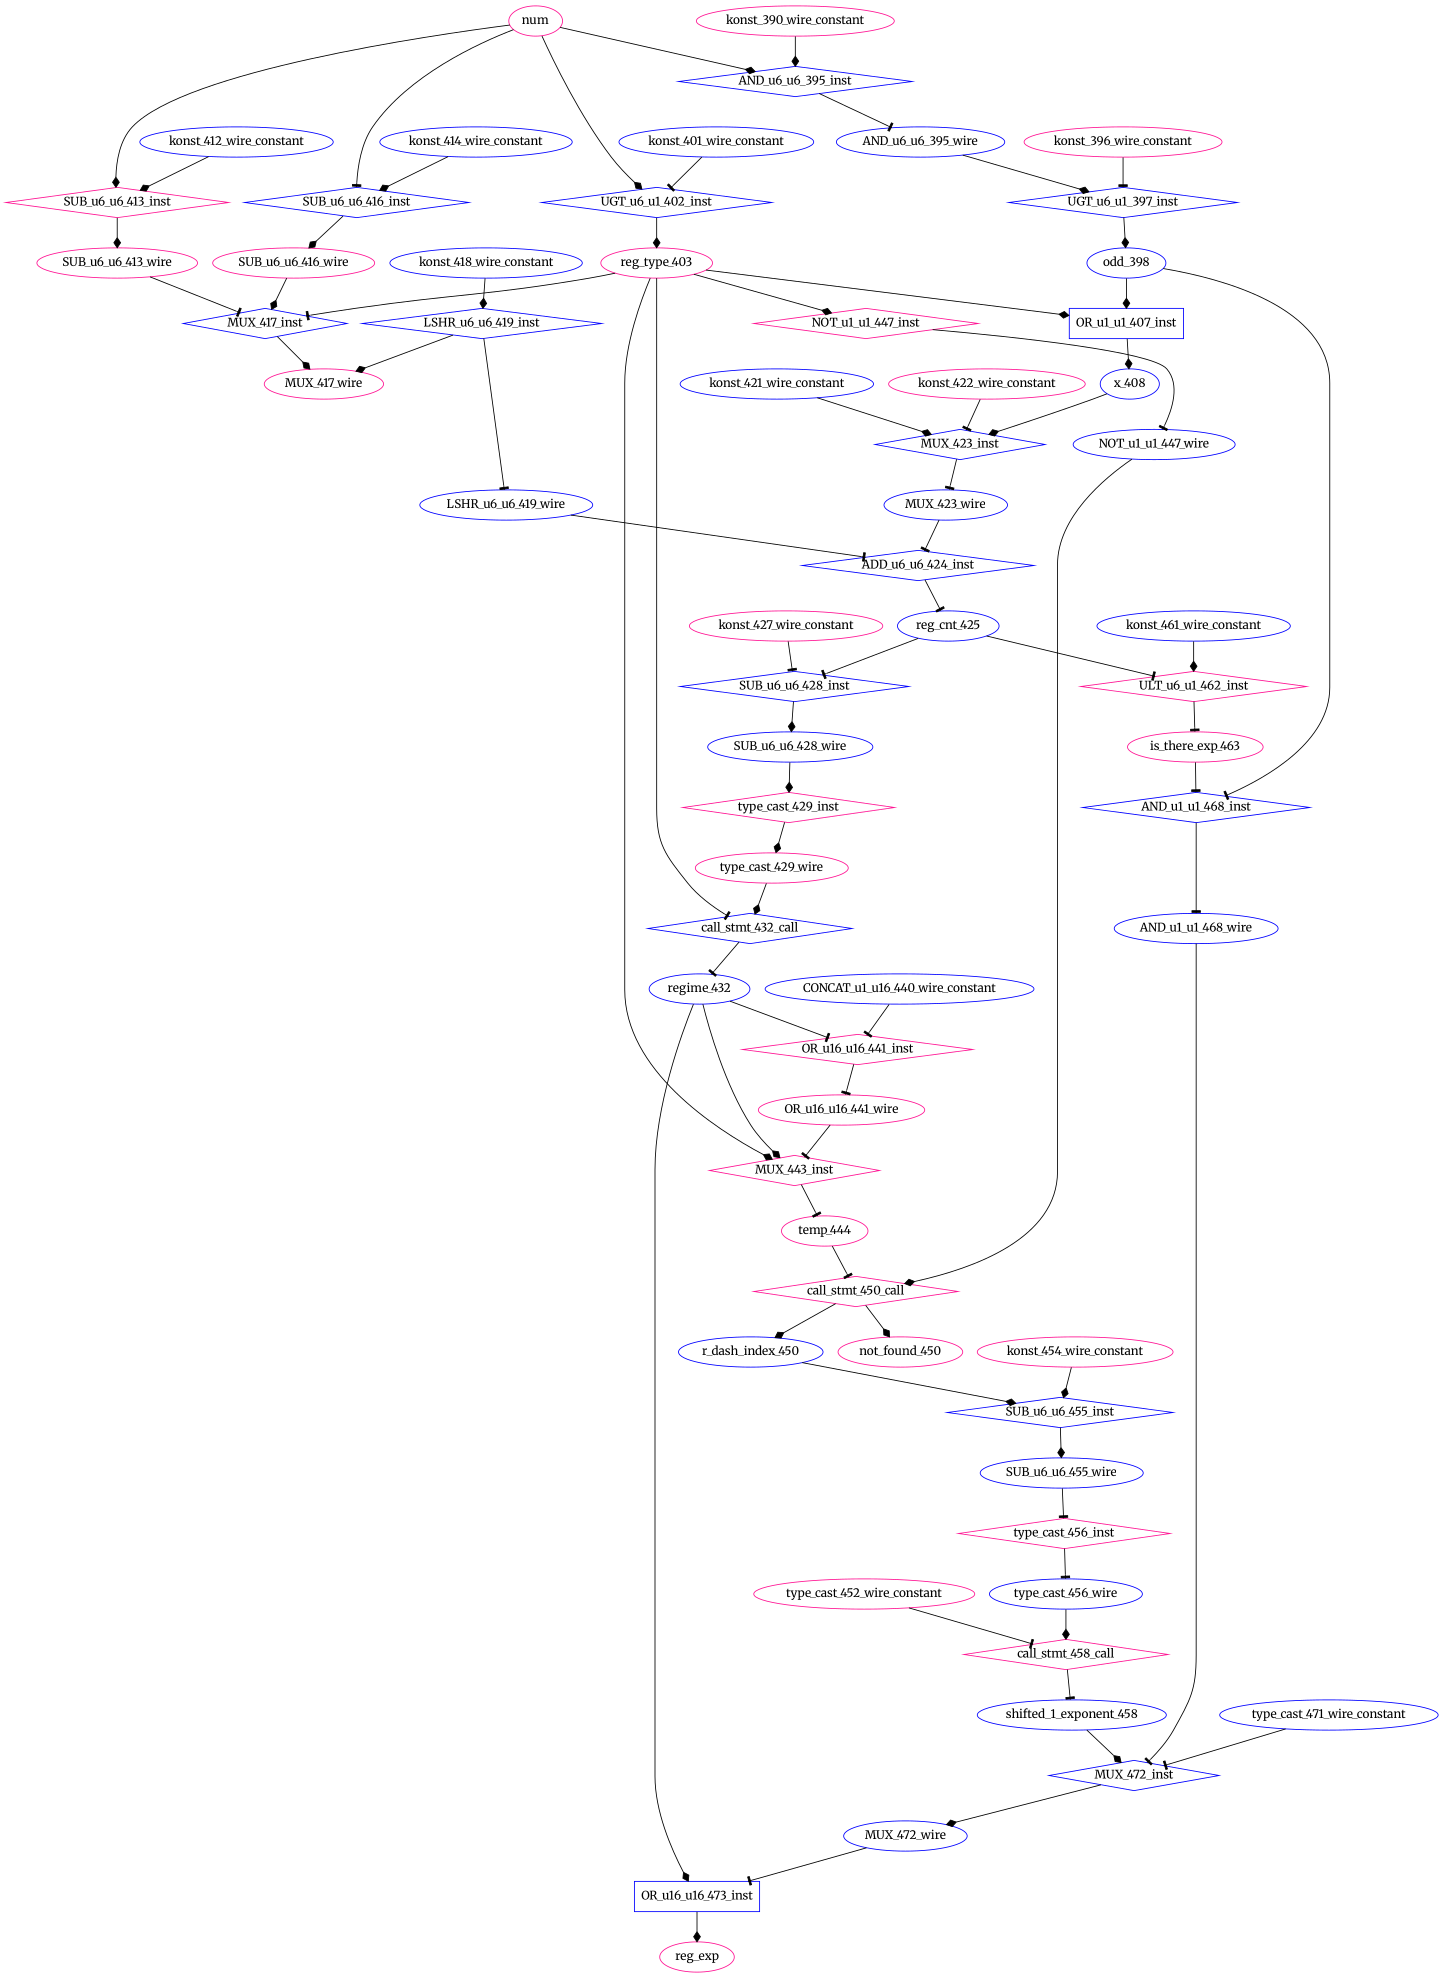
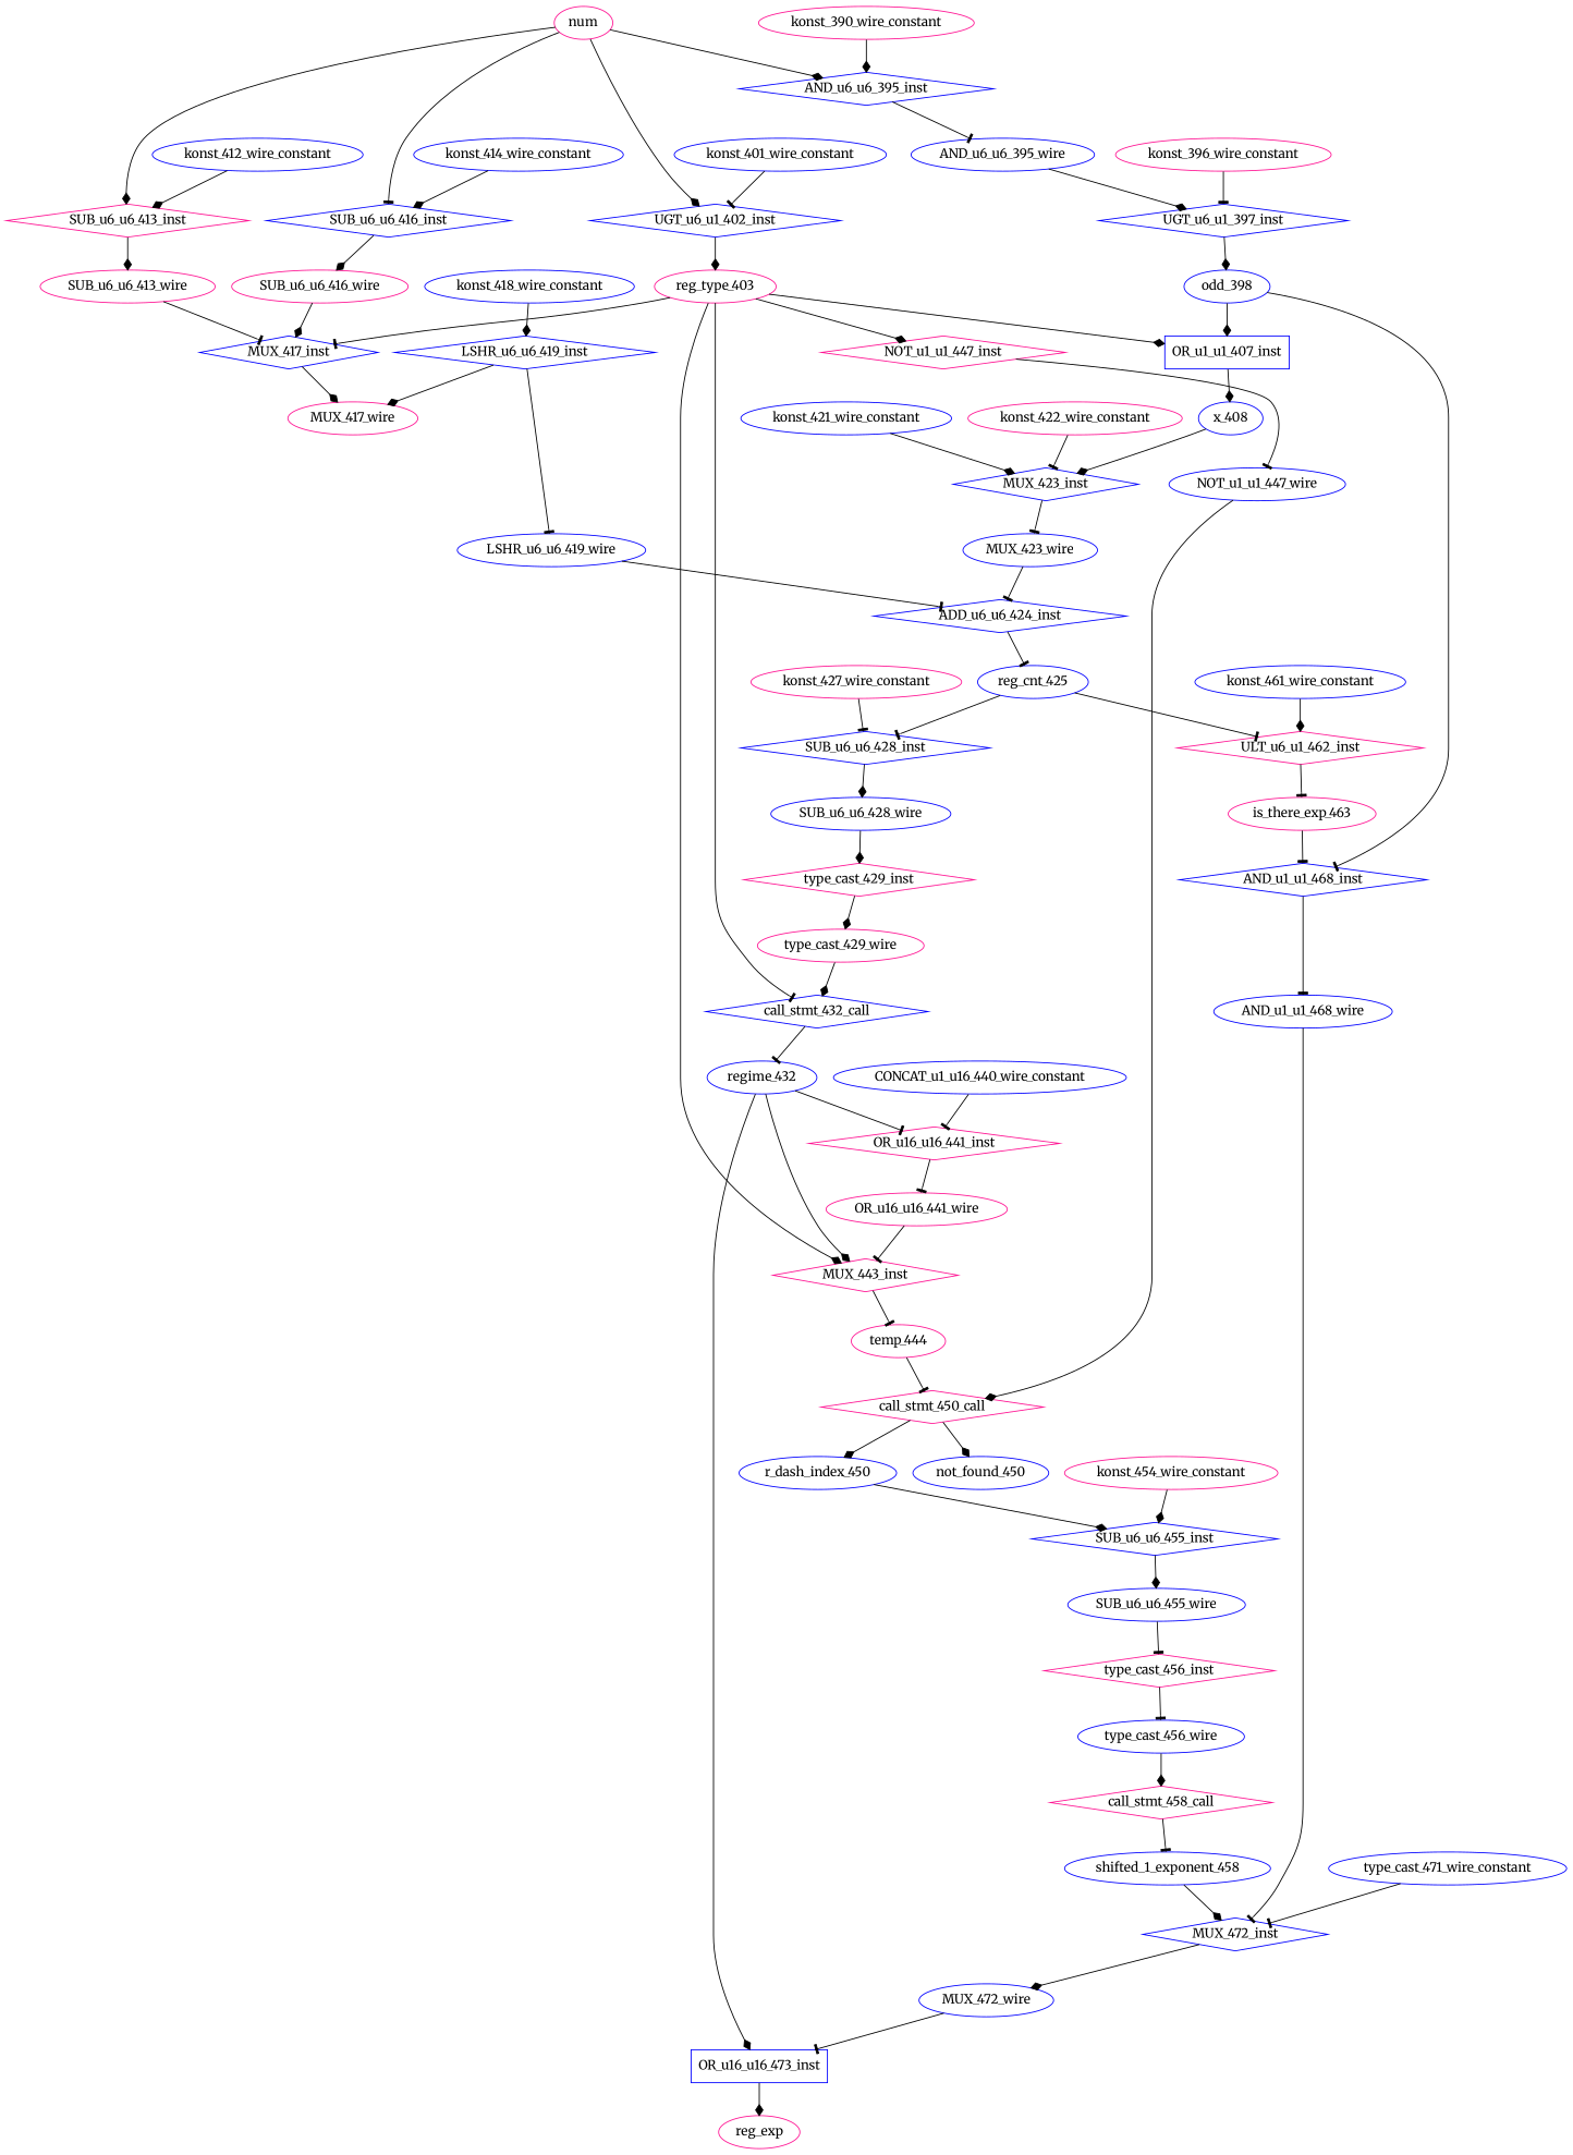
  digraph {
    fontname=Merriweather
    node [color=blue fontname=Merriweather shape=ellipse]
    edge [arrowhead=diamond fontname=Merriweather]
    MUX_472_inst [shape=diamond]
    AND_u1_u1_468_wire
    MUX_472_wire
    UGT_u6_u1_397_inst [shape=diamond]
    AND_u6_u6_395_wire
    odd_398
    OR_u16_u16_441_inst [color=deeppink shape=diamond]
    CONCAT_u1_u16_440_wire_constant
    OR_u16_u16_441_wire [color=deeppink]
    ADD_u6_u6_424_inst [shape=diamond]
    LSHR_u6_u6_419_wire
    reg_cnt_425
    MUX_417_wire [color=deeppink]
    LSHR_u6_u6_419_inst [shape=diamond]
    MUX_423_wire
    OR_u16_u16_473_inst [shape=rectangle]
    reg_exp [color=deeppink shape=""]
    call_stmt_450_call [color=deeppink shape=diamond]
    NOT_u1_u1_447_wire
-   not_found_450 [color=deeppink]
+   not_found_450
    r_dash_index_450
    MUX_443_inst [color=deeppink shape=diamond]
    temp_444 [color=deeppink]
    SUB_u6_u6_413_wire [color=deeppink]
    MUX_417_inst [shape=diamond]
    SUB_u6_u6_416_wire [color=deeppink]
    type_cast_429_inst [color=deeppink shape=diamond]
    SUB_u6_u6_428_wire
    type_cast_429_wire [color=deeppink]
    type_cast_456_inst [color=deeppink shape=diamond]
    SUB_u6_u6_455_wire
    type_cast_456_wire
    is_there_exp_463 [color=deeppink]
    AND_u1_u1_468_inst [shape=diamond]
    n35 [color=deeppink label=konst_390_wire_constant]
    AND_u6_u6_395_inst [shape=diamond]
    konst_396_wire_constant [color=deeppink]
    UGT_u6_u1_402_inst [shape=diamond]
    konst_401_wire_constant
    reg_type_403 [color=deeppink]
    SUB_u6_u6_413_inst [color=deeppink shape=diamond]
    konst_412_wire_constant
    SUB_u6_u6_416_inst [shape=diamond]
    konst_414_wire_constant
    konst_418_wire_constant
    MUX_423_inst [shape=diamond]
    konst_421_wire_constant
    konst_422_wire_constant [color=deeppink]
    konst_427_wire_constant [color=deeppink]
    SUB_u6_u6_428_inst [shape=diamond]
    konst_454_wire_constant [color=deeppink]
    SUB_u6_u6_455_inst [shape=diamond]
    ULT_u6_u1_462_inst [color=deeppink shape=diamond]
    konst_461_wire_constant
    OR_u1_u1_407_inst [shape=rectangle]
    x_408
    NOT_u1_u1_447_inst [color=deeppink shape=diamond]
    call_stmt_432_call [shape=diamond]
    regime_432
    shifted_1_exponent_458
-   type_cast_452_wire_constant [color=deeppink]
    call_stmt_458_call [color=deeppink shape=diamond]
    type_cast_471_wire_constant
    num [color=deeppink shape=""]
    MUX_472_inst -> MUX_472_wire
    AND_u1_u1_468_wire -> MUX_472_inst [arrowhead=tee]
    MUX_472_wire -> OR_u16_u16_473_inst [arrowhead=tee]
    UGT_u6_u1_397_inst -> odd_398
    AND_u6_u6_395_wire -> UGT_u6_u1_397_inst
    odd_398 -> AND_u1_u1_468_inst [arrowhead=tee]
    odd_398 -> OR_u1_u1_407_inst
    OR_u16_u16_441_inst -> OR_u16_u16_441_wire [arrowhead=tee]
    CONCAT_u1_u16_440_wire_constant -> OR_u16_u16_441_inst [arrowhead=tee]
    OR_u16_u16_441_wire -> MUX_443_inst [arrowhead=tee]
    ADD_u6_u6_424_inst -> reg_cnt_425 [arrowhead=tee]
    LSHR_u6_u6_419_wire -> ADD_u6_u6_424_inst [arrowhead=tee]
    reg_cnt_425 -> SUB_u6_u6_428_inst [arrowhead=tee]
    reg_cnt_425 -> ULT_u6_u1_462_inst [arrowhead=tee]
    LSHR_u6_u6_419_inst -> LSHR_u6_u6_419_wire [arrowhead=tee]
    LSHR_u6_u6_419_inst -> MUX_417_wire
    MUX_423_wire -> ADD_u6_u6_424_inst [arrowhead=tee]
    OR_u16_u16_473_inst -> reg_exp
    call_stmt_450_call -> not_found_450
    call_stmt_450_call -> r_dash_index_450
    NOT_u1_u1_447_wire -> call_stmt_450_call
    r_dash_index_450 -> SUB_u6_u6_455_inst
    MUX_443_inst -> temp_444 [arrowhead=tee]
    temp_444 -> call_stmt_450_call [arrowhead=tee]
    SUB_u6_u6_413_wire -> MUX_417_inst [arrowhead=tee]
    MUX_417_inst -> MUX_417_wire
    SUB_u6_u6_416_wire -> MUX_417_inst
    type_cast_429_inst -> type_cast_429_wire
    SUB_u6_u6_428_wire -> type_cast_429_inst
    type_cast_429_wire -> call_stmt_432_call
    type_cast_456_inst -> type_cast_456_wire [arrowhead=tee]
    SUB_u6_u6_455_wire -> type_cast_456_inst [arrowhead=tee]
    type_cast_456_wire -> call_stmt_458_call
    is_there_exp_463 -> AND_u1_u1_468_inst [arrowhead=tee]
    AND_u1_u1_468_inst -> AND_u1_u1_468_wire [arrowhead=tee]
    n35 -> AND_u6_u6_395_inst
    AND_u6_u6_395_inst -> AND_u6_u6_395_wire [arrowhead=tee]
    konst_396_wire_constant -> UGT_u6_u1_397_inst [arrowhead=tee]
    UGT_u6_u1_402_inst -> reg_type_403
    konst_401_wire_constant -> UGT_u6_u1_402_inst [arrowhead=tee]
    reg_type_403 -> MUX_443_inst
    reg_type_403 -> MUX_417_inst [arrowhead=tee]
    reg_type_403 -> OR_u1_u1_407_inst
    reg_type_403 -> NOT_u1_u1_447_inst
    reg_type_403 -> call_stmt_432_call [arrowhead=tee]
    SUB_u6_u6_413_inst -> SUB_u6_u6_413_wire
    konst_412_wire_constant -> SUB_u6_u6_413_inst
    SUB_u6_u6_416_inst -> SUB_u6_u6_416_wire
    konst_414_wire_constant -> SUB_u6_u6_416_inst
    konst_418_wire_constant -> LSHR_u6_u6_419_inst
    MUX_423_inst -> MUX_423_wire [arrowhead=tee]
    konst_421_wire_constant -> MUX_423_inst
    konst_422_wire_constant -> MUX_423_inst [arrowhead=tee]
    konst_427_wire_constant -> SUB_u6_u6_428_inst [arrowhead=tee]
    SUB_u6_u6_428_inst -> SUB_u6_u6_428_wire
    konst_454_wire_constant -> SUB_u6_u6_455_inst
    SUB_u6_u6_455_inst -> SUB_u6_u6_455_wire
    ULT_u6_u1_462_inst -> is_there_exp_463 [arrowhead=tee]
    konst_461_wire_constant -> ULT_u6_u1_462_inst
    OR_u1_u1_407_inst -> x_408
    x_408 -> MUX_423_inst
    NOT_u1_u1_447_inst -> NOT_u1_u1_447_wire [arrowhead=tee]
    call_stmt_432_call -> regime_432 [arrowhead=tee]
    regime_432 -> OR_u16_u16_441_inst [arrowhead=tee]
    regime_432 -> OR_u16_u16_473_inst
    regime_432 -> MUX_443_inst
    shifted_1_exponent_458 -> MUX_472_inst
-   type_cast_452_wire_constant -> call_stmt_458_call [arrowhead=tee]
    call_stmt_458_call -> shifted_1_exponent_458 [arrowhead=tee]
    type_cast_471_wire_constant -> MUX_472_inst [arrowhead=tee]
    num -> AND_u6_u6_395_inst
    num -> UGT_u6_u1_402_inst
    num -> SUB_u6_u6_413_inst
    num -> SUB_u6_u6_416_inst [arrowhead=tee]
  }
